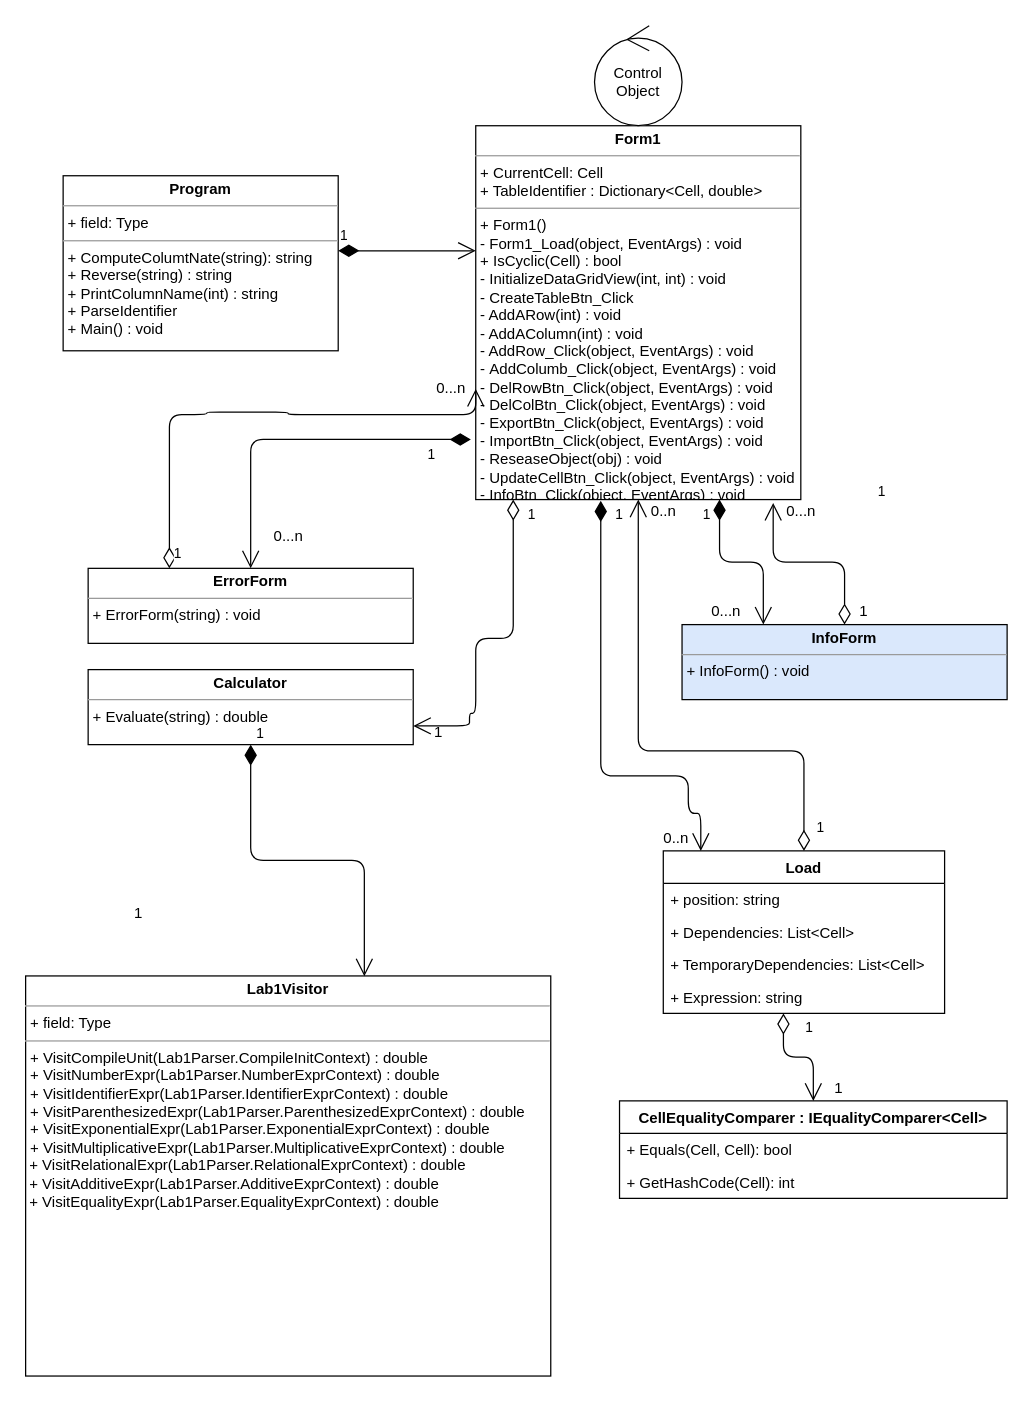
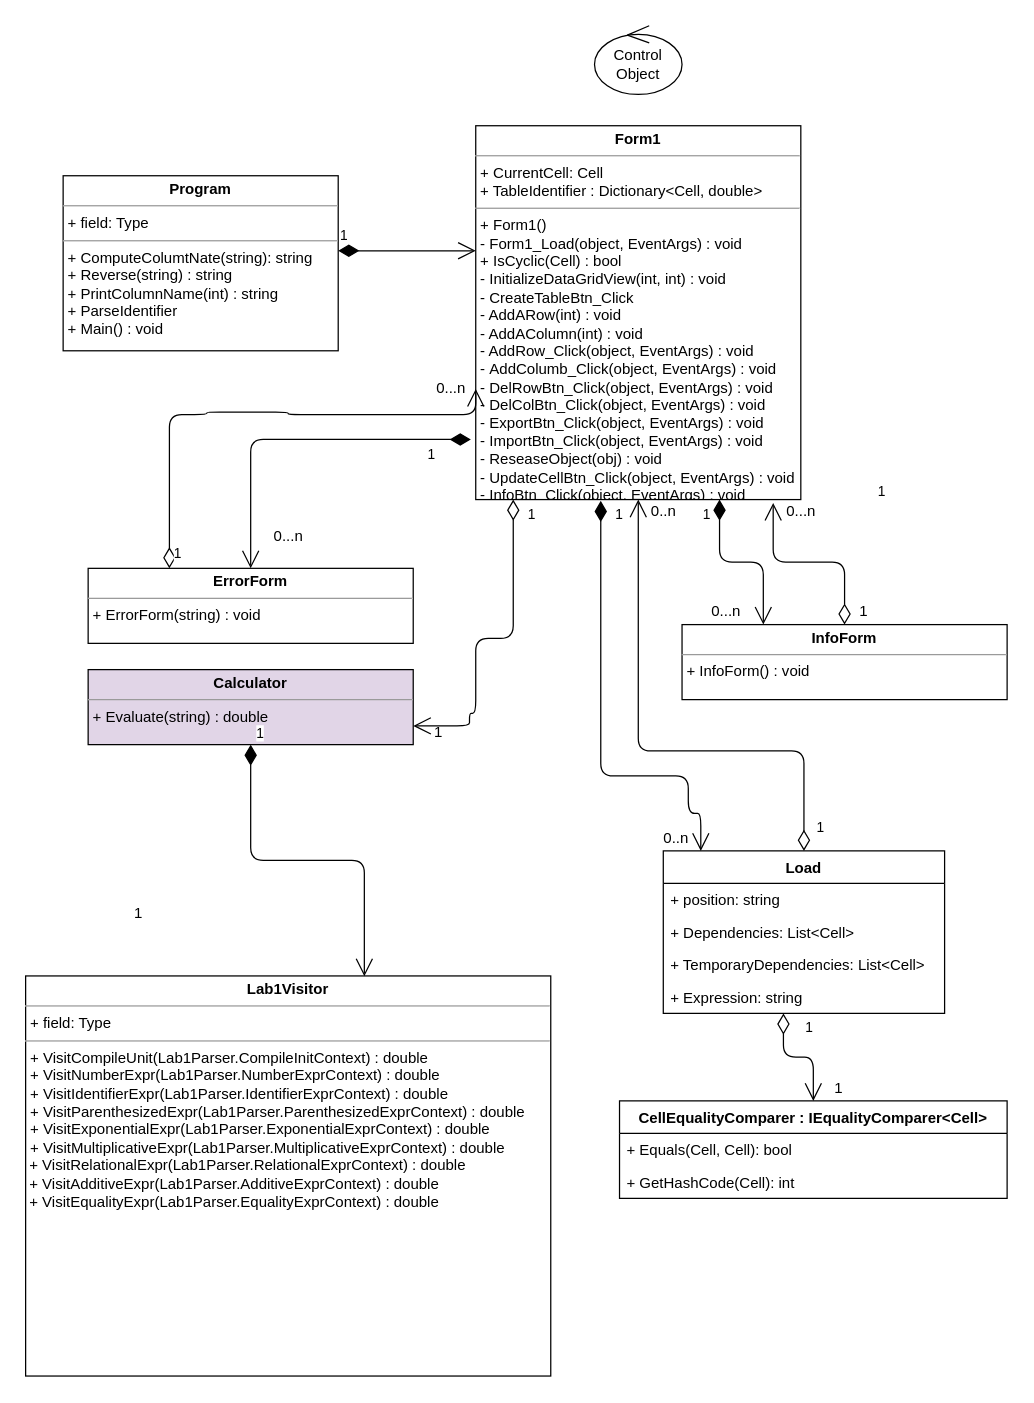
  <mxCell id="0" />
  <mxCell id="1" parent="0" />
  <mxCell id="2" value="&lt;p style=&quot;margin: 0px ; margin-top: 4px ; text-align: center&quot;&gt;&lt;b&gt;Program&lt;/b&gt;&lt;/p&gt;&lt;hr size=&quot;1&quot;&gt;&lt;p style=&quot;margin: 0px ; margin-left: 4px&quot;&gt;+ field: Type&lt;/p&gt;&lt;hr size=&quot;1&quot;&gt;&lt;p style=&quot;margin: 0px ; margin-left: 4px&quot;&gt;+ ComputeColumtNate(string): string&lt;/p&gt;&lt;p style=&quot;margin: 0px ; margin-left: 4px&quot;&gt;+ Reverse(string) : string&lt;/p&gt;&lt;p style=&quot;margin: 0px ; margin-left: 4px&quot;&gt;+ PrintColumnName(int) : string&lt;/p&gt;&lt;p style=&quot;margin: 0px ; margin-left: 4px&quot;&gt;+ ParseIdentifier&lt;/p&gt;&lt;p style=&quot;margin: 0px ; margin-left: 4px&quot;&gt;+ Main() : void&lt;/p&gt;" style="verticalAlign=top;align=left;overflow=fill;fontSize=12;fontFamily=Helvetica;html=1;" parent="1" vertex="1"><mxGeometry x="50" y="140" width="220" height="140" as="geometry" /></mxCell>
  <mxCell id="3" value="&lt;p style=&quot;margin: 0px ; margin-top: 4px ; text-align: center&quot;&gt;&lt;b&gt;Form1&lt;/b&gt;&lt;/p&gt;&lt;hr size=&quot;1&quot;&gt;&lt;p style=&quot;margin: 0px ; margin-left: 4px&quot;&gt;+ CurrentCell: Cell&lt;/p&gt;&lt;p style=&quot;margin: 0px ; margin-left: 4px&quot;&gt;+ TableIdentifier : Dictionary&amp;lt;Cell, double&amp;gt;&lt;/p&gt;&lt;hr size=&quot;1&quot;&gt;&lt;p style=&quot;margin: 0px ; margin-left: 4px&quot;&gt;+ Form1()&lt;/p&gt;&lt;p style=&quot;margin: 0px ; margin-left: 4px&quot;&gt;&lt;span&gt;- Form1_Load(object, EventArgs) : void&lt;/span&gt;&lt;/p&gt;&lt;p style=&quot;margin: 0px ; margin-left: 4px&quot;&gt;&lt;span&gt;+ IsCyclic(Cell) : bool&lt;/span&gt;&lt;/p&gt;&lt;p style=&quot;margin: 0px ; margin-left: 4px&quot;&gt;- InitializeDataGridView(int, int) : void&lt;/p&gt;&lt;p style=&quot;margin: 0px ; margin-left: 4px&quot;&gt;- CreateTableBtn_Click&lt;/p&gt;&lt;p style=&quot;margin: 0px ; margin-left: 4px&quot;&gt;- AddARow(int) : void&lt;/p&gt;&lt;p style=&quot;margin: 0px ; margin-left: 4px&quot;&gt;- AddAColumn(int) : void&lt;/p&gt;&lt;p style=&quot;margin: 0px ; margin-left: 4px&quot;&gt;- AddRow_Click(object, EventArgs) : void&lt;/p&gt;&lt;p style=&quot;margin: 0px ; margin-left: 4px&quot;&gt;-&amp;nbsp;&lt;span&gt;AddColumb_Click(object, EventArgs) : void&lt;/span&gt;&lt;/p&gt;&lt;div&gt;&lt;p style=&quot;margin: 0px 0px 0px 4px&quot;&gt;- DelRowBtn_Click(object, EventArgs) : void&lt;/p&gt;&lt;/div&gt;&lt;div&gt;&lt;div&gt;&lt;p style=&quot;margin: 0px 0px 0px 4px&quot;&gt;- DelColBtn_Click(object, EventArgs) : void&lt;/p&gt;&lt;p style=&quot;margin: 0px 0px 0px 4px&quot;&gt;- ExportBtn_Click(object, EventArgs) : void&lt;/p&gt;&lt;p style=&quot;margin: 0px 0px 0px 4px&quot;&gt;- ImportBtn_Click(object, EventArgs) : void&lt;br&gt;&lt;/p&gt;&lt;p style=&quot;margin: 0px 0px 0px 4px&quot;&gt;- ReseaseObject(obj) : void&lt;/p&gt;&lt;div&gt;&lt;p style=&quot;margin: 0px 0px 0px 4px&quot;&gt;- UpdateCellBtn_Click(object, EventArgs) : void&lt;/p&gt;&lt;div&gt;&lt;p style=&quot;margin: 0px 0px 0px 4px&quot;&gt;- InfoBtn_Click(object, EventArgs) : void&lt;/p&gt;&lt;/div&gt;&lt;div&gt;&lt;br&gt;&lt;/div&gt;&lt;/div&gt;&lt;div&gt;&lt;br&gt;&lt;/div&gt;&lt;/div&gt;&lt;div&gt;&lt;br&gt;&lt;/div&gt;&lt;/div&gt;&lt;p style=&quot;margin: 0px ; margin-left: 4px&quot;&gt;&lt;br&gt;&lt;/p&gt;" style="verticalAlign=top;align=left;overflow=fill;fontSize=12;fontFamily=Helvetica;html=1;" parent="1" vertex="1"><mxGeometry x="380" y="100" width="260" height="299" as="geometry" /></mxCell>
  <mxCell id="4" value="&lt;p style=&quot;margin: 0px ; margin-top: 4px ; text-align: center&quot;&gt;&lt;b&gt;ErrorForm&lt;/b&gt;&lt;/p&gt;&lt;hr size=&quot;1&quot;&gt;&lt;p style=&quot;margin: 0px ; margin-left: 4px&quot;&gt;&lt;span&gt;+ ErrorForm(string) : void&lt;/span&gt;&lt;br&gt;&lt;/p&gt;&lt;p style=&quot;margin: 0px ; margin-left: 4px&quot;&gt;&lt;br&gt;&lt;/p&gt;&lt;div&gt;&lt;div&gt;&lt;br&gt;&lt;/div&gt;&lt;/div&gt;&lt;p style=&quot;margin: 0px ; margin-left: 4px&quot;&gt;&lt;br&gt;&lt;/p&gt;" style="verticalAlign=top;align=left;overflow=fill;fontSize=12;fontFamily=Helvetica;html=1;" parent="1" vertex="1"><mxGeometry x="70" y="454" width="260" height="60" as="geometry" /></mxCell>
- <mxCell id="5" value="&lt;p style=&quot;margin: 0px ; margin-top: 4px ; text-align: center&quot;&gt;&lt;b&gt;InfoForm&lt;/b&gt;&lt;/p&gt;&lt;hr size=&quot;1&quot;&gt;&lt;p style=&quot;margin: 0px ; margin-left: 4px&quot;&gt;&lt;span&gt;+ InfoForm() : void&lt;/span&gt;&lt;/p&gt;&lt;div&gt;&lt;div&gt;&lt;br&gt;&lt;/div&gt;&lt;/div&gt;&lt;p style=&quot;margin: 0px ; margin-left: 4px&quot;&gt;&lt;br&gt;&lt;/p&gt;" style="verticalAlign=top;align=left;overflow=fill;fontSize=12;fontFamily=Helvetica;html=1;fillColor=#dae8fc;" parent="1" vertex="1"><mxGeometry x="545" y="499" width="260" height="60" as="geometry" /></mxCell>
- <mxCell id="6" value="&lt;p style=&quot;margin: 0px ; margin-top: 4px ; text-align: center&quot;&gt;&lt;b&gt;Calculator&lt;/b&gt;&lt;/p&gt;&lt;hr size=&quot;1&quot;&gt;&lt;p style=&quot;margin: 0px ; margin-left: 4px&quot;&gt;&lt;span&gt;+ Evaluate(string) : double&lt;/span&gt;&lt;/p&gt;&lt;div&gt;&lt;div&gt;&lt;br&gt;&lt;/div&gt;&lt;/div&gt;&lt;p style=&quot;margin: 0px ; margin-left: 4px&quot;&gt;&lt;br&gt;&lt;/p&gt;" style="verticalAlign=top;align=left;overflow=fill;fontSize=12;fontFamily=Helvetica;html=1;" parent="1" vertex="1"><mxGeometry x="70" y="535" width="260" height="60" as="geometry" /></mxCell>
+ <mxCell id="5" value="&lt;p style=&quot;margin: 0px ; margin-top: 4px ; text-align: center&quot;&gt;&lt;b&gt;InfoForm&lt;/b&gt;&lt;/p&gt;&lt;hr size=&quot;1&quot;&gt;&lt;p style=&quot;margin: 0px ; margin-left: 4px&quot;&gt;&lt;span&gt;+ InfoForm() : void&lt;/span&gt;&lt;/p&gt;&lt;div&gt;&lt;div&gt;&lt;br&gt;&lt;/div&gt;&lt;/div&gt;&lt;p style=&quot;margin: 0px ; margin-left: 4px&quot;&gt;&lt;br&gt;&lt;/p&gt;" style="verticalAlign=top;align=left;overflow=fill;fontSize=12;fontFamily=Helvetica;html=1;" parent="1" vertex="1"><mxGeometry x="545" y="499" width="260" height="60" as="geometry" /></mxCell>
+ <mxCell id="6" value="&lt;p style=&quot;margin: 0px ; margin-top: 4px ; text-align: center&quot;&gt;&lt;b&gt;Calculator&lt;/b&gt;&lt;/p&gt;&lt;hr size=&quot;1&quot;&gt;&lt;p style=&quot;margin: 0px ; margin-left: 4px&quot;&gt;&lt;span&gt;+ Evaluate(string) : double&lt;/span&gt;&lt;/p&gt;&lt;div&gt;&lt;div&gt;&lt;br&gt;&lt;/div&gt;&lt;/div&gt;&lt;p style=&quot;margin: 0px ; margin-left: 4px&quot;&gt;&lt;br&gt;&lt;/p&gt;" style="verticalAlign=top;align=left;overflow=fill;fontSize=12;fontFamily=Helvetica;html=1;fillColor=#e1d5e7;" parent="1" vertex="1"><mxGeometry x="70" y="535" width="260" height="60" as="geometry" /></mxCell>
  <mxCell id="7" value="&lt;p style=&quot;margin: 0px ; margin-top: 4px ; text-align: center&quot;&gt;&lt;b&gt;Lab1Visitor&lt;/b&gt;&lt;/p&gt;&lt;hr size=&quot;1&quot;&gt;&lt;p style=&quot;margin: 0px ; margin-left: 4px&quot;&gt;+ field: Type&lt;/p&gt;&lt;hr size=&quot;1&quot;&gt;&lt;p style=&quot;margin: 0px ; margin-left: 4px&quot;&gt;+ VisitCompileUnit(Lab1Parser.CompileInitContext) : double&lt;/p&gt;&lt;p style=&quot;margin: 0px 0px 0px 4px&quot;&gt;+ VisitNumberExpr(Lab1Parser.NumberExprContext) : double&lt;/p&gt;&lt;p style=&quot;margin: 0px 0px 0px 4px&quot;&gt;+ VisitIdentifierExpr(Lab1Parser.IdentifierExprContext) : double&lt;/p&gt;&lt;p style=&quot;margin: 0px 0px 0px 4px&quot;&gt;+ VisitParenthesizedExpr(Lab1Parser.ParenthesizedExprContext) : double&lt;/p&gt;&lt;p style=&quot;margin: 0px 0px 0px 4px&quot;&gt;+ VisitExponentialExpr(Lab1Parser.ExponentialExprContext) : double&lt;/p&gt;&lt;p style=&quot;margin: 0px 0px 0px 4px&quot;&gt;+ VisitMultiplicativeExpr(Lab1Parser.MultiplicativeExprContext) : double&lt;/p&gt;&amp;nbsp;+ VisitRelationalExpr(Lab1Parser.RelationalExprContext) : double&lt;br class=&quot;Apple-interchange-newline&quot;&gt;&amp;nbsp;+ VisitAdditiveExpr(Lab1Parser.AdditiveExprContext) : double&lt;br&gt;&amp;nbsp;+ VisitEqualityExpr(Lab1Parser.EqualityExprContext) : double&lt;br&gt;&lt;div&gt;&lt;br&gt;&lt;/div&gt;&lt;div&gt;&lt;br&gt;&lt;/div&gt;&lt;div&gt;&lt;br&gt;&lt;/div&gt;&lt;div&gt;&lt;br&gt;&lt;/div&gt;" style="verticalAlign=top;align=left;overflow=fill;fontSize=12;fontFamily=Helvetica;html=1;" parent="1" vertex="1"><mxGeometry x="20" y="780" width="420" height="320" as="geometry" /></mxCell>
  <mxCell id="8" value="1" style="endArrow=open;html=1;endSize=12;startArrow=diamondThin;startSize=14;startFill=1;edgeStyle=orthogonalEdgeStyle;align=left;verticalAlign=bottom;exitX=-0.015;exitY=0.839;exitDx=0;exitDy=0;exitPerimeter=0;" parent="1" source="3" target="4" edge="1"><mxGeometry x="0.408" y="140" relative="1" as="geometry"><mxPoint x="290" y="359" as="sourcePoint" /><mxPoint x="310" y="445" as="targetPoint" /><mxPoint as="offset" /></mxGeometry></mxCell>
  <mxCell id="9" value="0...n" style="text;html=1;align=center;verticalAlign=middle;resizable=0;points=[];autosize=1;" parent="1" vertex="1"><mxGeometry x="210" y="419" width="40" height="20" as="geometry" /></mxCell>
  <mxCell id="10" value="1" style="endArrow=open;html=1;endSize=12;startArrow=diamondThin;startSize=14;startFill=0;edgeStyle=orthogonalEdgeStyle;align=left;verticalAlign=bottom;entryX=0;entryY=0.704;entryDx=0;entryDy=0;entryPerimeter=0;exitX=0.25;exitY=0;exitDx=0;exitDy=0;" parent="1" source="4" target="3" edge="1"><mxGeometry x="-0.288" y="-121" relative="1" as="geometry"><mxPoint x="130" y="370" as="sourcePoint" /><mxPoint x="350" y="331" as="targetPoint" /><Array as="points"><mxPoint x="135" y="331" /><mxPoint x="165" y="331" /><mxPoint x="165" y="329" /><mxPoint x="230" y="329" /><mxPoint x="230" y="331" /></Array><mxPoint x="-15" y="-1" as="offset" /></mxGeometry></mxCell>
  <mxCell id="11" value="0...n" style="text;html=1;align=center;verticalAlign=middle;resizable=0;points=[];autosize=1;" parent="1" vertex="1"><mxGeometry x="340" y="300" width="40" height="20" as="geometry" /></mxCell>
  <mxCell id="12" value="1" style="text;html=1;align=center;verticalAlign=middle;resizable=0;points=[];autosize=1;" parent="1" vertex="1"><mxGeometry x="680" y="479" width="20" height="20" as="geometry" /></mxCell>
  <mxCell id="13" value="1" style="endArrow=open;html=1;endSize=12;startArrow=diamondThin;startSize=14;startFill=1;edgeStyle=orthogonalEdgeStyle;align=left;verticalAlign=bottom;exitX=0.75;exitY=1;exitDx=0;exitDy=0;entryX=0.25;entryY=0;entryDx=0;entryDy=0;" parent="1" source="3" target="5" edge="1"><mxGeometry x="-0.689" y="-15" relative="1" as="geometry"><mxPoint x="640" y="489" as="sourcePoint" /><mxPoint x="540" y="449" as="targetPoint" /><mxPoint as="offset" /></mxGeometry></mxCell>
  <mxCell id="14" value="1" style="endArrow=open;html=1;endSize=12;startArrow=diamondThin;startSize=14;startFill=0;edgeStyle=orthogonalEdgeStyle;align=left;verticalAlign=bottom;entryX=0.915;entryY=1.009;entryDx=0;entryDy=0;entryPerimeter=0;" parent="1" source="5" target="3" edge="1"><mxGeometry x="-0.352" y="-54" relative="1" as="geometry"><mxPoint x="380" y="349" as="sourcePoint" /><mxPoint x="540" y="349" as="targetPoint" /><mxPoint x="25" y="7" as="offset" /></mxGeometry></mxCell>
  <mxCell id="15" value="0...n" style="text;html=1;align=center;verticalAlign=middle;resizable=0;points=[];autosize=1;" parent="1" vertex="1"><mxGeometry x="620" y="399" width="40" height="20" as="geometry" /></mxCell>
  <mxCell id="16" value="0...n" style="text;html=1;align=center;verticalAlign=middle;resizable=0;points=[];autosize=1;" parent="1" vertex="1"><mxGeometry x="560" y="479" width="40" height="20" as="geometry" /></mxCell>
- <mxCell id="17" value="Control Object" style="ellipse;shape=umlControl;whiteSpace=wrap;html=1;" parent="1" vertex="1"><mxGeometry x="475" y="20" width="70" height="80" as="geometry" /></mxCell>
+ <mxCell id="17" value="Control Object" style="ellipse;shape=umlControl;whiteSpace=wrap;html=1;" parent="1" vertex="1"><mxGeometry x="475" y="20" width="70" height="55" as="geometry" /></mxCell>
  <mxCell id="18" value="1" style="endArrow=open;html=1;endSize=12;startArrow=diamondThin;startSize=14;startFill=0;edgeStyle=orthogonalEdgeStyle;align=left;verticalAlign=bottom;entryX=1;entryY=0.75;entryDx=0;entryDy=0;" parent="1" source="3" target="6" edge="1"><mxGeometry x="-0.839" y="10" relative="1" as="geometry"><mxPoint x="380" y="450" as="sourcePoint" /><mxPoint x="460" y="590" as="targetPoint" /><Array as="points"><mxPoint x="410" y="510" /><mxPoint x="380" y="510" /><mxPoint x="380" y="570" /><mxPoint x="375" y="570" /><mxPoint x="375" y="580" /></Array><mxPoint as="offset" /></mxGeometry></mxCell>
  <mxCell id="19" value="1" style="endArrow=open;html=1;endSize=12;startArrow=diamondThin;startSize=14;startFill=1;edgeStyle=orthogonalEdgeStyle;align=left;verticalAlign=bottom;exitX=0.5;exitY=1;exitDx=0;exitDy=0;entryX=0.645;entryY=0.001;entryDx=0;entryDy=0;entryPerimeter=0;" parent="1" source="6" target="7" edge="1"><mxGeometry x="-1" y="3" relative="1" as="geometry"><mxPoint x="220" y="710" as="sourcePoint" /><mxPoint x="70" y="790" as="targetPoint" /></mxGeometry></mxCell>
  <mxCell id="20" value="1" style="endArrow=open;html=1;endSize=12;startArrow=diamondThin;startSize=14;startFill=1;edgeStyle=orthogonalEdgeStyle;align=left;verticalAlign=bottom;" parent="1" edge="1"><mxGeometry x="-1" y="3" relative="1" as="geometry"><mxPoint x="270" y="200" as="sourcePoint" /><mxPoint x="380" y="200" as="targetPoint" /></mxGeometry></mxCell>
  <mxCell id="21" value="1" style="text;html=1;align=center;verticalAlign=middle;resizable=0;points=[];autosize=1;" parent="1" vertex="1"><mxGeometry x="100" y="720" width="20" height="20" as="geometry" /></mxCell>
  <mxCell id="22" value="1" style="text;html=1;align=center;verticalAlign=middle;resizable=0;points=[];autosize=1;" parent="1" vertex="1"><mxGeometry x="340" y="575" width="20" height="20" as="geometry" /></mxCell>
  <mxCell id="23" value="Load" style="swimlane;fontStyle=1;childLayout=stackLayout;horizontal=1;startSize=26;fillColor=none;horizontalStack=0;resizeParent=1;resizeParentMax=0;resizeLast=0;collapsible=1;marginBottom=0;" vertex="1" parent="1"><mxGeometry x="530" y="680" width="225" height="130" as="geometry" /></mxCell>
  <mxCell id="24" value="+ position: string" style="text;strokeColor=none;fillColor=none;align=left;verticalAlign=top;spacingLeft=4;spacingRight=4;overflow=hidden;rotatable=0;points=[[0,0.5],[1,0.5]];portConstraint=eastwest;" vertex="1" parent="23"><mxGeometry y="26" width="225" height="26" as="geometry" /></mxCell>
  <mxCell id="25" value="+ Dependencies: List&lt;Cell&gt;" style="text;strokeColor=none;fillColor=none;align=left;verticalAlign=top;spacingLeft=4;spacingRight=4;overflow=hidden;rotatable=0;points=[[0,0.5],[1,0.5]];portConstraint=eastwest;" vertex="1" parent="23"><mxGeometry y="52" width="225" height="26" as="geometry" /></mxCell>
  <mxCell id="26" value="+ TemporaryDependencies: List&lt;Cell&gt;" style="text;strokeColor=none;fillColor=none;align=left;verticalAlign=top;spacingLeft=4;spacingRight=4;overflow=hidden;rotatable=0;points=[[0,0.5],[1,0.5]];portConstraint=eastwest;" vertex="1" parent="23"><mxGeometry y="78" width="225" height="26" as="geometry" /></mxCell>
  <mxCell id="27" value="+ Expression: string" style="text;strokeColor=none;fillColor=none;align=left;verticalAlign=top;spacingLeft=4;spacingRight=4;overflow=hidden;rotatable=0;points=[[0,0.5],[1,0.5]];portConstraint=eastwest;" vertex="1" parent="23"><mxGeometry y="104" width="225" height="26" as="geometry" /></mxCell>
  <mxCell id="28" value="CellEqualityComparer : IEqualityComparer&lt;Cell&gt;" style="swimlane;fontStyle=1;childLayout=stackLayout;horizontal=1;startSize=26;fillColor=none;horizontalStack=0;resizeParent=1;resizeParentMax=0;resizeLast=0;collapsible=1;marginBottom=0;" vertex="1" parent="1"><mxGeometry x="495" y="880" width="310" height="78" as="geometry" /></mxCell>
  <mxCell id="29" value="+ Equals(Cell, Cell): bool" style="text;strokeColor=none;fillColor=none;align=left;verticalAlign=top;spacingLeft=4;spacingRight=4;overflow=hidden;rotatable=0;points=[[0,0.5],[1,0.5]];portConstraint=eastwest;" vertex="1" parent="28"><mxGeometry y="26" width="310" height="26" as="geometry" /></mxCell>
  <mxCell id="30" value="+ GetHashCode(Cell): int" style="text;strokeColor=none;fillColor=none;align=left;verticalAlign=top;spacingLeft=4;spacingRight=4;overflow=hidden;rotatable=0;points=[[0,0.5],[1,0.5]];portConstraint=eastwest;" vertex="1" parent="28"><mxGeometry y="52" width="310" height="26" as="geometry" /></mxCell>
  <mxCell id="31" value="1" style="endArrow=open;html=1;endSize=12;startArrow=diamondThin;startSize=14;startFill=0;edgeStyle=orthogonalEdgeStyle;align=left;verticalAlign=bottom;exitX=0.427;exitY=1;exitDx=0;exitDy=0;exitPerimeter=0;" edge="1" parent="1" source="27" target="28"><mxGeometry x="0.095" y="15" relative="1" as="geometry"><mxPoint x="630" y="830" as="sourcePoint" /><mxPoint x="560" y="790" as="targetPoint" /><mxPoint as="offset" /></mxGeometry></mxCell>
  <mxCell id="32" value="1" style="text;html=1;align=center;verticalAlign=middle;resizable=0;points=[];autosize=1;" vertex="1" parent="1"><mxGeometry x="660" y="860" width="20" height="20" as="geometry" /></mxCell>
  <mxCell id="33" value="1" style="endArrow=open;html=1;endSize=12;startArrow=diamondThin;startSize=14;startFill=1;edgeStyle=orthogonalEdgeStyle;align=left;verticalAlign=bottom;" edge="1" parent="1"><mxGeometry x="0.278" y="200" relative="1" as="geometry"><mxPoint x="480" y="400" as="sourcePoint" /><mxPoint x="560" y="680" as="targetPoint" /><Array as="points"><mxPoint x="480" y="620" /><mxPoint x="550" y="620" /><mxPoint x="550" y="650" /><mxPoint x="560" y="650" /></Array><mxPoint as="offset" /></mxGeometry></mxCell>
  <mxCell id="34" value="0..n" style="text;html=1;align=center;verticalAlign=middle;resizable=0;points=[];autosize=1;" vertex="1" parent="1"><mxGeometry x="520" y="660" width="40" height="20" as="geometry" /></mxCell>
  <mxCell id="35" value="1" style="endArrow=open;html=1;endSize=12;startArrow=diamondThin;startSize=14;startFill=0;edgeStyle=orthogonalEdgeStyle;align=left;verticalAlign=bottom;entryX=0.5;entryY=1;entryDx=0;entryDy=0;exitX=0.5;exitY=0;exitDx=0;exitDy=0;" edge="1" parent="1" source="23" target="3"><mxGeometry x="-0.952" y="-7" relative="1" as="geometry"><mxPoint x="640" y="630" as="sourcePoint" /><mxPoint x="560" y="540" as="targetPoint" /><Array as="points"><mxPoint x="643" y="600" /><mxPoint x="510" y="600" /></Array><mxPoint x="1" as="offset" /></mxGeometry></mxCell>
  <mxCell id="36" value="0..n" style="text;html=1;align=center;verticalAlign=middle;resizable=0;points=[];autosize=1;" vertex="1" parent="1"><mxGeometry x="510" y="399" width="40" height="20" as="geometry" /></mxCell>
